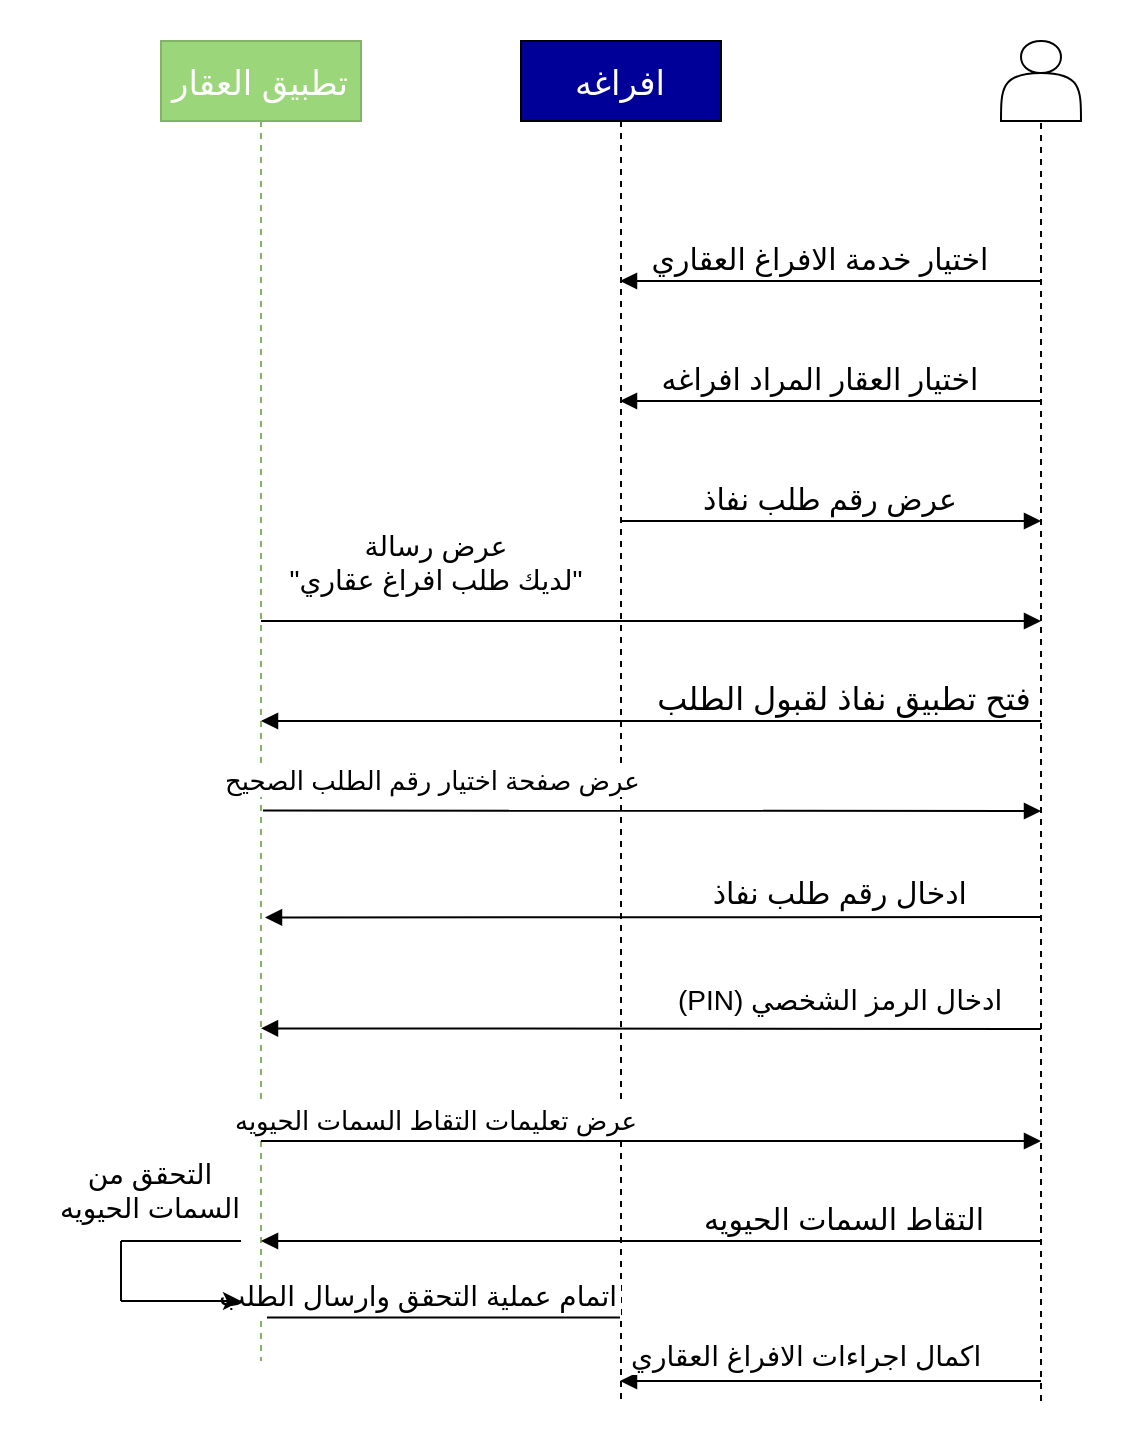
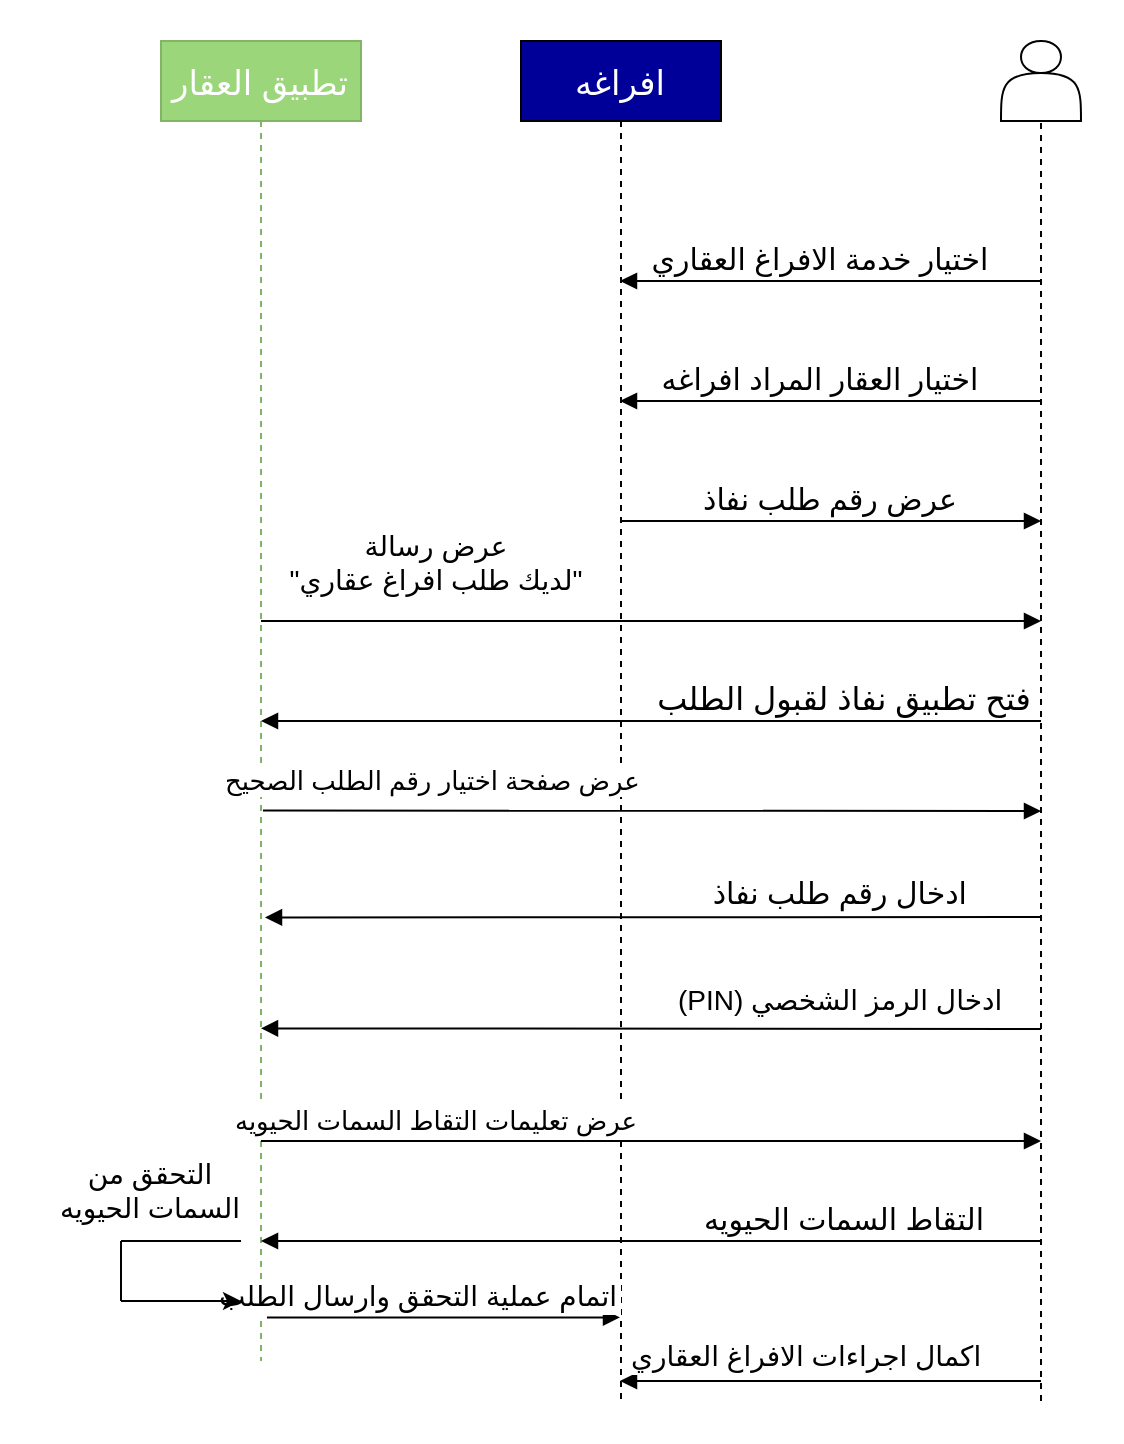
  <mxCell id="0" />
  <mxCell id="1" parent="0" />
  <mxCell id="2" value="تطبيق العقار" style="shape=umlLifeline;perimeter=lifelinePerimeter;container=1;collapsible=0;recursiveResize=0;rounded=0;shadow=0;strokeWidth=1;fontSize=17;fillColor=#9CD67A;strokeColor=#82b366;fontColor=#FFFFFF;" vertex="1" parent="1"><mxGeometry x="80" y="20" width="100" height="660" as="geometry" /></mxCell>
  <mxCell id="3" value="(PIN) ادخال الرمز الشخصي " style="verticalAlign=bottom;endArrow=block;shadow=0;strokeWidth=1;entryX=0.5;entryY=0.748;entryDx=0;entryDy=0;entryPerimeter=0;fontSize=14;" edge="1" parent="2" target="2"><mxGeometry x="-0.5" y="-4" relative="1" as="geometry"><mxPoint x="440" y="494" as="sourcePoint" /><mxPoint x="50.001" y="460.0" as="targetPoint" /><mxPoint as="offset" /></mxGeometry></mxCell>
  <mxCell id="4" value="" style="endArrow=none;html=1;rounded=0;fontSize=14;fontColor=#FFFFFF;" edge="1" parent="2"><mxGeometry width="50" height="50" relative="1" as="geometry"><mxPoint x="-20" y="600" as="sourcePoint" /><mxPoint x="40" y="600" as="targetPoint" /></mxGeometry></mxCell>
  <mxCell id="5" value="افراغه" style="shape=umlLifeline;perimeter=lifelinePerimeter;container=1;collapsible=0;recursiveResize=0;rounded=0;shadow=0;strokeWidth=1;fillColor=#000099;fontSize=17;fontColor=#FFFFFF;" vertex="1" parent="1"><mxGeometry x="260" y="20" width="100" height="680" as="geometry" /></mxCell>
  <mxCell id="6" value="فتح تطبيق نفاذ لقبول الطلب" style="verticalAlign=bottom;endArrow=block;shadow=0;strokeWidth=1;fontSize=16;" edge="1" parent="5"><mxGeometry x="-0.499" relative="1" as="geometry"><mxPoint x="260" y="340" as="sourcePoint" /><mxPoint x="-129.999" y="340.0" as="targetPoint" /><mxPoint as="offset" /></mxGeometry></mxCell>
  <mxCell id="7" value="" style="edgeStyle=segmentEdgeStyle;endArrow=classic;html=1;rounded=0;fontSize=12;startSize=14;endSize=14;sourcePerimeterSpacing=8;targetPerimeterSpacing=8;curved=1;" edge="1" parent="1" source="2"><mxGeometry width="50" height="50" relative="1" as="geometry"><mxPoint x="270" y="250" as="sourcePoint" /><mxPoint x="130" y="220" as="targetPoint" /><Array as="points" /></mxGeometry></mxCell>
  <mxCell id="8" value="اختيار خدمة الافراغ العقاري" style="verticalAlign=bottom;endArrow=block;shadow=0;strokeWidth=1;fontSize=15;" edge="1" parent="1" target="5"><mxGeometry x="0.045" relative="1" as="geometry"><mxPoint x="520" y="140" as="sourcePoint" /><mxPoint x="340" y="140" as="targetPoint" /><mxPoint as="offset" /></mxGeometry></mxCell>
  <mxCell id="9" value="ادخال رقم طلب نفاذ " style="verticalAlign=bottom;endArrow=block;shadow=0;strokeWidth=1;entryX=0.52;entryY=0.664;entryDx=0;entryDy=0;entryPerimeter=0;fontSize=15;" edge="1" parent="1" target="2"><mxGeometry x="-0.497" y="-1" relative="1" as="geometry"><mxPoint x="520" y="458" as="sourcePoint" /><mxPoint x="220" y="440" as="targetPoint" /><mxPoint as="offset" /></mxGeometry></mxCell>
  <mxCell id="10" value="اختيار العقار المراد افراغه" style="verticalAlign=bottom;endArrow=block;shadow=0;strokeWidth=1;fontSize=15;" edge="1" parent="1" target="5"><mxGeometry x="0.045" relative="1" as="geometry"><mxPoint x="520" y="200" as="sourcePoint" /><mxPoint x="345" y="200" as="targetPoint" /><mxPoint as="offset" /></mxGeometry></mxCell>
  <mxCell id="11" value="عرض رقم طلب نفاذ" style="verticalAlign=bottom;endArrow=block;shadow=0;strokeWidth=1;fontSize=15;" edge="1" parent="1"><mxGeometry relative="1" as="geometry"><mxPoint x="310" y="260" as="sourcePoint" /><mxPoint x="520" y="260" as="targetPoint" /><mxPoint as="offset" /><Array as="points"><mxPoint x="460" y="260" /></Array></mxGeometry></mxCell>
  <mxCell id="12" value="عرض رسالة&#10; &quot;لديك طلب افراغ عقاري&quot; " style="verticalAlign=bottom;endArrow=block;shadow=0;strokeWidth=1;fontSize=14;" edge="1" parent="1"><mxGeometry x="-0.55" y="10" relative="1" as="geometry"><mxPoint x="130" y="310" as="sourcePoint" /><mxPoint x="520" y="310" as="targetPoint" /><mxPoint as="offset" /><Array as="points"><mxPoint x="320" y="310" /></Array></mxGeometry></mxCell>
  <mxCell id="13" value="عرض تعليمات التقاط السمات الحيويه" style="verticalAlign=bottom;endArrow=block;shadow=0;strokeWidth=1;fontSize=13;" edge="1" parent="1"><mxGeometry x="-0.55" relative="1" as="geometry"><mxPoint x="130" y="570" as="sourcePoint" /><mxPoint x="520" y="570" as="targetPoint" /><mxPoint as="offset" /><Array as="points" /></mxGeometry></mxCell>
  <mxCell id="14" value="التقاط السمات الحيويه" style="verticalAlign=bottom;endArrow=block;shadow=0;strokeWidth=1;fontSize=15;" edge="1" parent="1"><mxGeometry x="-0.499" relative="1" as="geometry"><mxPoint x="520" y="620" as="sourcePoint" /><mxPoint x="130.001" y="620" as="targetPoint" /><mxPoint as="offset" /></mxGeometry></mxCell>
- <mxCell id="15" value="اتمام عملية التحقق وارسال الطلب" style="verticalAlign=bottom;endArrow=none;shadow=0;strokeWidth=1;exitX=0.53;exitY=0.967;exitDx=0;exitDy=0;exitPerimeter=0;fontSize=14;" edge="1" parent="1" source="2" target="5"><mxGeometry x="-0.14" relative="1" as="geometry"><mxPoint x="130" y="580" as="sourcePoint" /><mxPoint x="320" y="658" as="targetPoint" /><mxPoint as="offset" /><Array as="points" /></mxGeometry></mxCell>
+ <mxCell id="15" value="اتمام عملية التحقق وارسال الطلب" style="verticalAlign=bottom;endArrow=block;shadow=0;strokeWidth=1;exitX=0.53;exitY=0.967;exitDx=0;exitDy=0;exitPerimeter=0;fontSize=14;" edge="1" parent="1" source="2" target="5"><mxGeometry x="-0.14" relative="1" as="geometry"><mxPoint x="130" y="580" as="sourcePoint" /><mxPoint x="320" y="658" as="targetPoint" /><mxPoint as="offset" /><Array as="points" /></mxGeometry></mxCell>
  <mxCell id="16" value="اكمال اجراءات الافراغ العقاري " style="verticalAlign=bottom;endArrow=block;shadow=0;strokeWidth=1;fontSize=14;" edge="1" parent="1" target="5"><mxGeometry x="0.091" y="-2" relative="1" as="geometry"><mxPoint x="520" y="690" as="sourcePoint" /><mxPoint x="310" y="740" as="targetPoint" /><mxPoint as="offset" /></mxGeometry></mxCell>
  <mxCell id="17" value="عرض صفحة اختيار رقم الطلب الصحيح " style="verticalAlign=bottom;endArrow=block;shadow=0;strokeWidth=1;exitX=0.51;exitY=0.583;exitDx=0;exitDy=0;exitPerimeter=0;fontSize=13;" edge="1" parent="1" source="2"><mxGeometry x="-0.554" y="5" relative="1" as="geometry"><mxPoint x="140" y="320" as="sourcePoint" /><mxPoint x="520" y="405" as="targetPoint" /><mxPoint as="offset" /><Array as="points" /></mxGeometry></mxCell>
  <mxCell id="18" value="" style="endArrow=none;html=1;rounded=0;fontSize=14;fontColor=#FFFFFF;" edge="1" parent="1"><mxGeometry width="50" height="50" relative="1" as="geometry"><mxPoint x="60" y="620" as="sourcePoint" /><mxPoint x="60" y="650" as="targetPoint" /></mxGeometry></mxCell>
  <mxCell id="19" value="" style="endArrow=classic;html=1;rounded=0;fontSize=14;fontColor=#FFFFFF;" edge="1" parent="1"><mxGeometry width="50" height="50" relative="1" as="geometry"><mxPoint x="60" y="650" as="sourcePoint" /><mxPoint x="120" y="650" as="targetPoint" /></mxGeometry></mxCell>
  <mxCell id="20" value="التحقق من السمات الحيويه" style="text;strokeColor=none;fillColor=none;html=1;align=center;verticalAlign=middle;whiteSpace=wrap;rounded=0;fontSize=14;" vertex="1" parent="1"><mxGeometry x="20" y="580" width="110" height="30" as="geometry" /></mxCell>
  <mxCell id="21" value="" style="endArrow=none;dashed=1;html=1;rounded=0;startArrow=none;" edge="1" parent="1" source="22"><mxGeometry width="50" height="50" relative="1" as="geometry"><mxPoint x="520" y="700" as="sourcePoint" /><mxPoint x="520" y="60" as="targetPoint" /></mxGeometry></mxCell>
  <mxCell id="22" value="" style="shape=actor;whiteSpace=wrap;html=1;fontSize=16;" vertex="1" parent="1"><mxGeometry x="500" y="20" width="40" height="40" as="geometry" /></mxCell>
  <mxCell id="23" value="" style="endArrow=none;dashed=1;html=1;rounded=0;" edge="1" parent="1" target="22"><mxGeometry width="50" height="50" relative="1" as="geometry"><mxPoint x="520" y="700" as="sourcePoint" /><mxPoint x="520" y="60" as="targetPoint" /></mxGeometry></mxCell>
